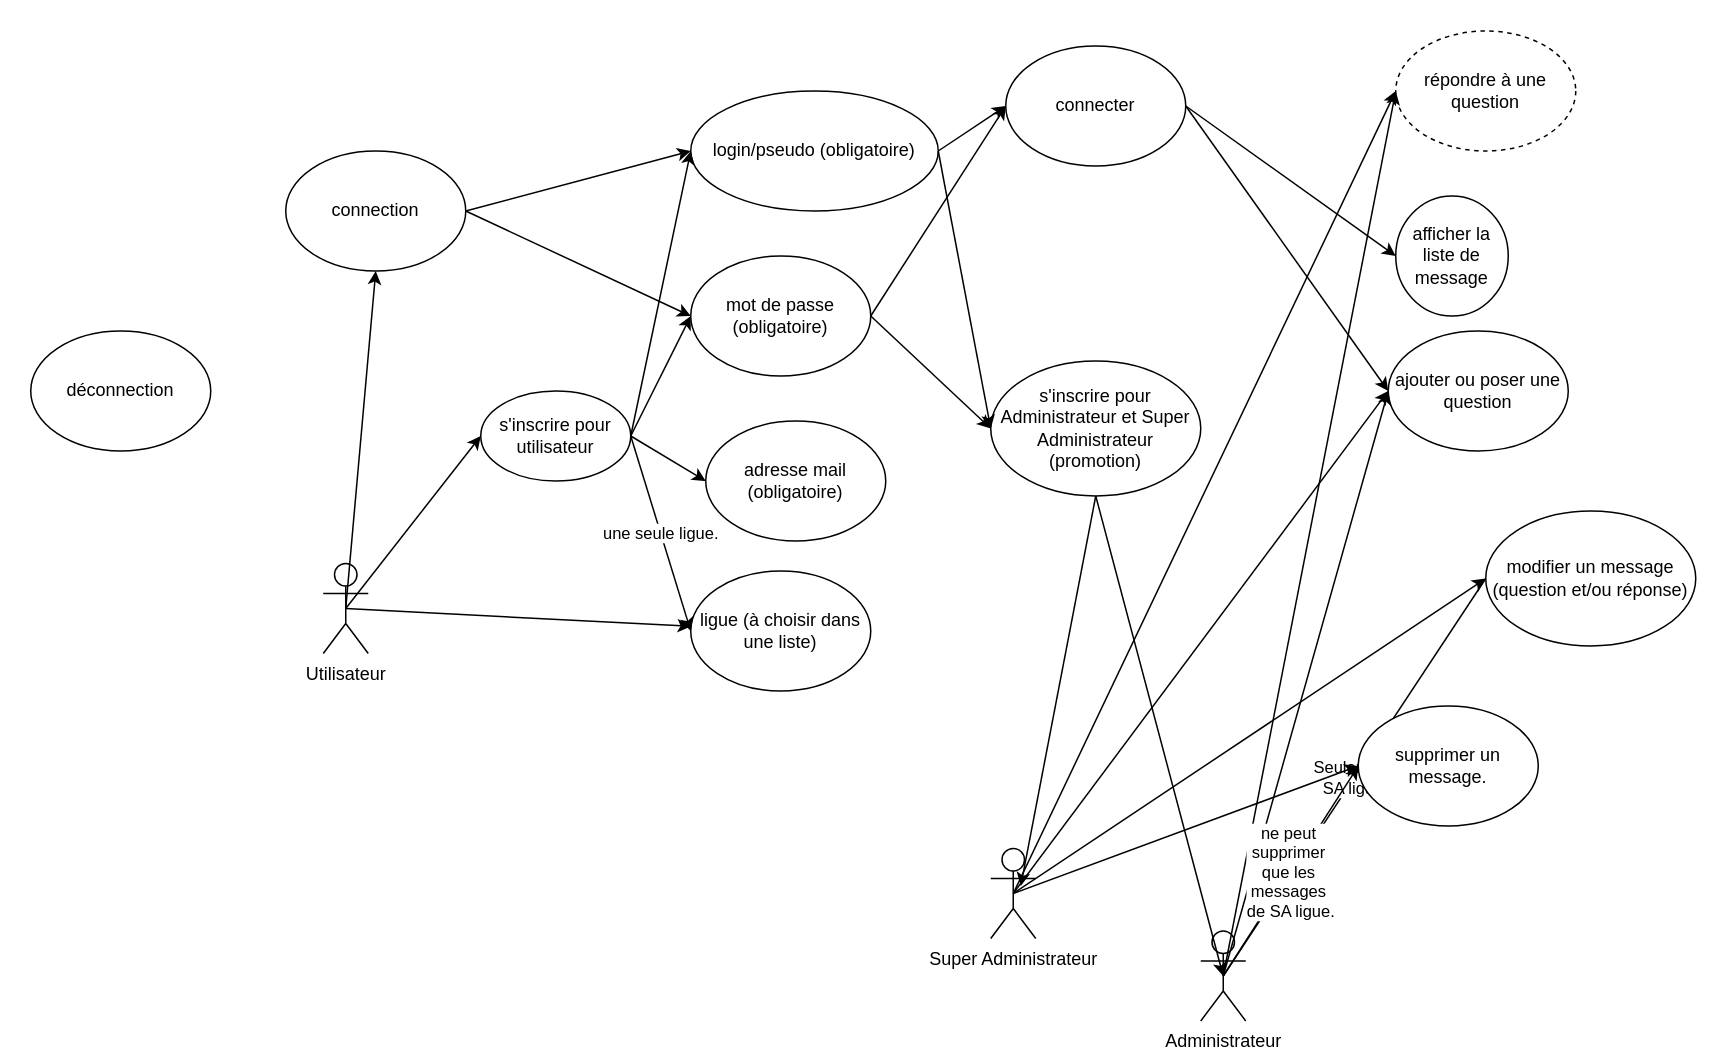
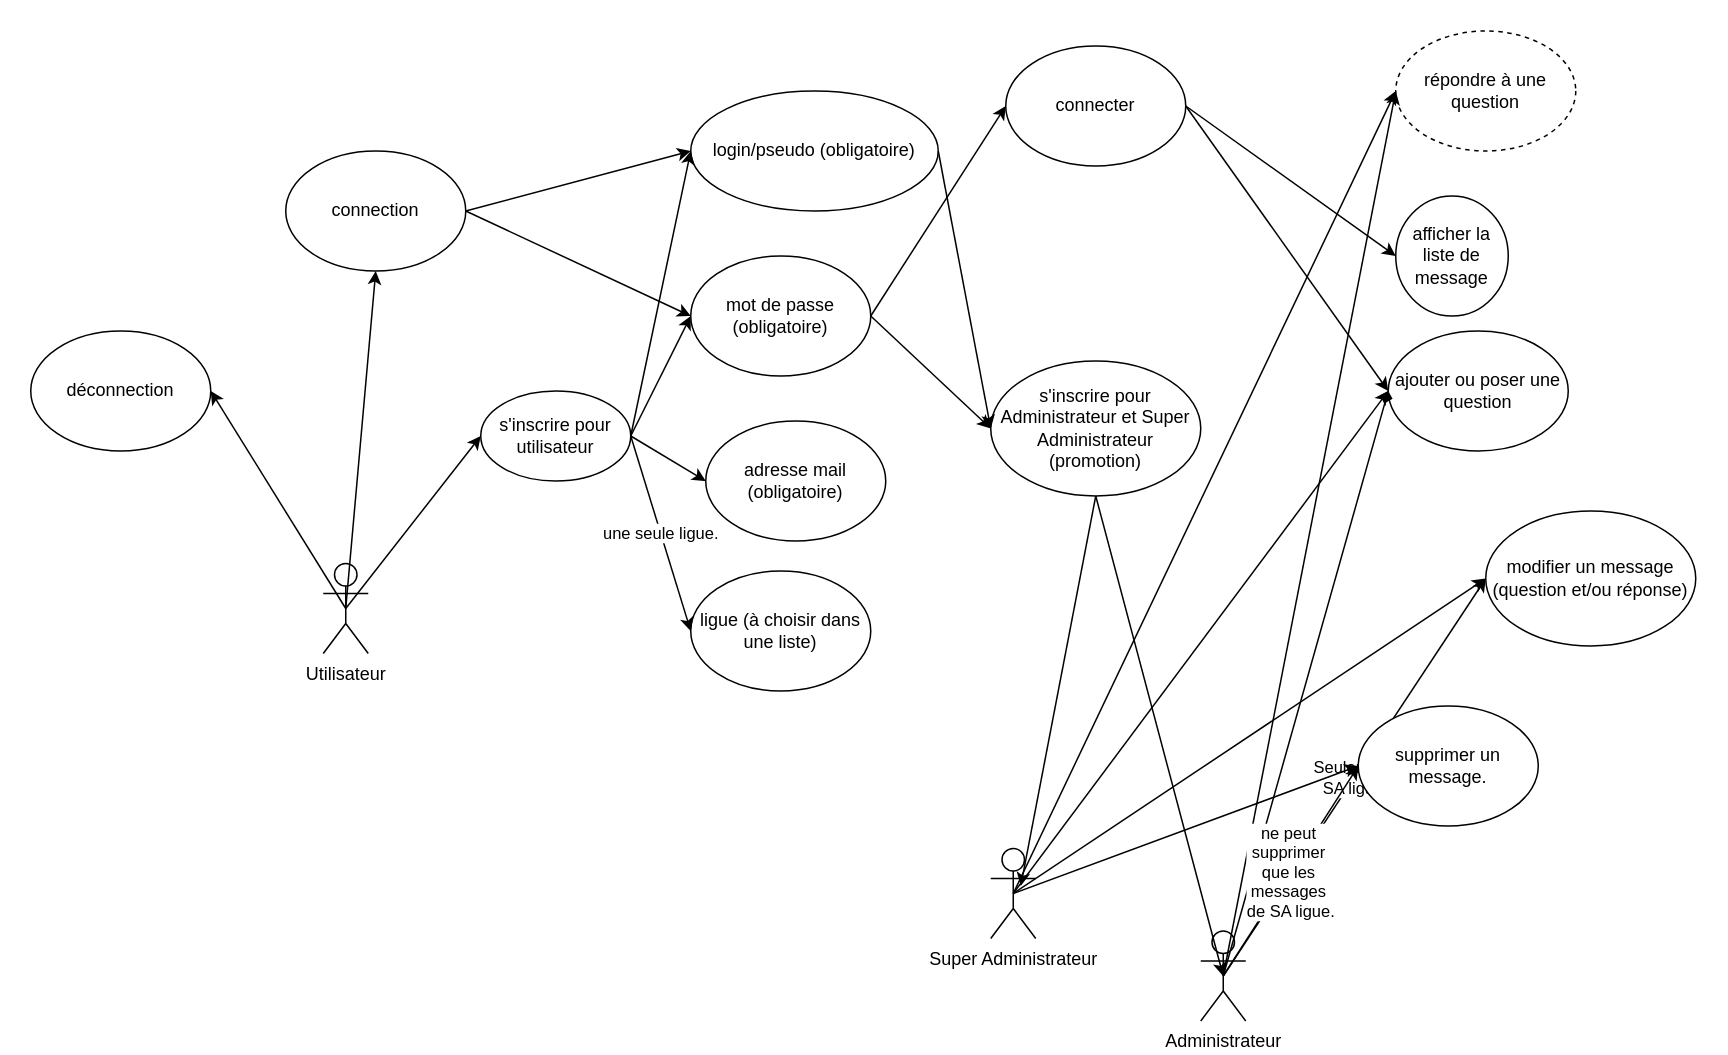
  <mxCell id="0" />
  <mxCell id="1" parent="0" />
  <mxCell id="2" value="Utilisateur" style="shape=umlActor;verticalLabelPosition=bottom;verticalAlign=top;html=1;outlineConnect=0;" vertex="1" parent="1"><mxGeometry x="215" y="375" width="30" height="60" as="geometry" /></mxCell>
  <mxCell id="3" value="s'inscrire pour utilisateur" style="ellipse;whiteSpace=wrap;html=1;" vertex="1" parent="1"><mxGeometry x="320" y="260" width="100" height="60" as="geometry" /></mxCell>
  <mxCell id="4" value="adresse mail (obligatoire)" style="ellipse;whiteSpace=wrap;html=1;" vertex="1" parent="1"><mxGeometry x="470" y="280" width="120" height="80" as="geometry" /></mxCell>
  <mxCell id="5" value="ligue (à choisir dans une liste)" style="ellipse;whiteSpace=wrap;html=1;" vertex="1" parent="1"><mxGeometry x="460" y="380" width="120" height="80" as="geometry" /></mxCell>
  <mxCell id="6" value="mot de passe (obligatoire)" style="ellipse;whiteSpace=wrap;html=1;" vertex="1" parent="1"><mxGeometry x="460" y="170" width="120" height="80" as="geometry" /></mxCell>
  <mxCell id="7" value="login/pseudo (obligatoire)" style="ellipse;whiteSpace=wrap;html=1;" vertex="1" parent="1"><mxGeometry x="460" y="60" width="165" height="80" as="geometry" /></mxCell>
  <mxCell id="8" value="" style="endArrow=classic;html=1;rounded=0;entryX=0;entryY=0.5;entryDx=0;entryDy=0;exitX=0.5;exitY=0.5;exitDx=0;exitDy=0;exitPerimeter=0;" edge="1" parent="1" source="2" target="3"><mxGeometry width="50" height="50" relative="1" as="geometry"><mxPoint x="510" y="300" as="sourcePoint" /><mxPoint x="560" y="250" as="targetPoint" /></mxGeometry></mxCell>
  <mxCell id="9" value="" style="endArrow=classic;html=1;rounded=0;exitX=1;exitY=0.5;exitDx=0;exitDy=0;entryX=0;entryY=0.5;entryDx=0;entryDy=0;" edge="1" parent="1" source="3" target="7"><mxGeometry width="50" height="50" relative="1" as="geometry"><mxPoint x="510" y="300" as="sourcePoint" /><mxPoint x="560" y="250" as="targetPoint" /></mxGeometry></mxCell>
  <mxCell id="10" value="" style="endArrow=classic;html=1;rounded=0;exitX=1;exitY=0.5;exitDx=0;exitDy=0;entryX=0;entryY=0.5;entryDx=0;entryDy=0;" edge="1" parent="1" source="3" target="6"><mxGeometry width="50" height="50" relative="1" as="geometry"><mxPoint x="510" y="300" as="sourcePoint" /><mxPoint x="560" y="250" as="targetPoint" /></mxGeometry></mxCell>
  <mxCell id="11" value="" style="endArrow=classic;html=1;rounded=0;exitX=1;exitY=0.5;exitDx=0;exitDy=0;entryX=0;entryY=0.5;entryDx=0;entryDy=0;" edge="1" parent="1" source="3" target="4"><mxGeometry width="50" height="50" relative="1" as="geometry"><mxPoint x="510" y="300" as="sourcePoint" /><mxPoint x="560" y="250" as="targetPoint" /></mxGeometry></mxCell>
  <mxCell id="12" value="connection" style="ellipse;whiteSpace=wrap;html=1;" vertex="1" parent="1"><mxGeometry x="190" y="100" width="120" height="80" as="geometry" /></mxCell>
  <mxCell id="13" value="" style="endArrow=classic;html=1;rounded=0;exitX=0.5;exitY=0.5;exitDx=0;exitDy=0;exitPerimeter=0;entryX=0.5;entryY=1;entryDx=0;entryDy=0;" edge="1" parent="1" source="2" target="12"><mxGeometry width="50" height="50" relative="1" as="geometry"><mxPoint x="480" y="300" as="sourcePoint" /><mxPoint x="530" y="250" as="targetPoint" /></mxGeometry></mxCell>
  <mxCell id="14" value="" style="endArrow=classic;html=1;rounded=0;exitX=1;exitY=0.5;exitDx=0;exitDy=0;entryX=0;entryY=0.5;entryDx=0;entryDy=0;" edge="1" parent="1" source="12" target="7"><mxGeometry width="50" height="50" relative="1" as="geometry"><mxPoint x="480" y="300" as="sourcePoint" /><mxPoint x="530" y="250" as="targetPoint" /></mxGeometry></mxCell>
  <mxCell id="15" value="" style="endArrow=classic;html=1;rounded=0;exitX=1;exitY=0.5;exitDx=0;exitDy=0;entryX=0;entryY=0.5;entryDx=0;entryDy=0;" edge="1" parent="1" source="12" target="6"><mxGeometry width="50" height="50" relative="1" as="geometry"><mxPoint x="480" y="300" as="sourcePoint" /><mxPoint x="530" y="250" as="targetPoint" /></mxGeometry></mxCell>
  <mxCell id="16" value="connecter" style="ellipse;whiteSpace=wrap;html=1;" vertex="1" parent="1"><mxGeometry x="670" y="30" width="120" height="80" as="geometry" /></mxCell>
- <mxCell id="17" value="" style="endArrow=classic;html=1;rounded=0;exitX=1;exitY=0.5;exitDx=0;exitDy=0;entryX=0;entryY=0.5;entryDx=0;entryDy=0;" edge="1" parent="1" source="7" target="16"><mxGeometry width="50" height="50" relative="1" as="geometry"><mxPoint x="480" y="300" as="sourcePoint" /><mxPoint x="530" y="250" as="targetPoint" /></mxGeometry></mxCell>
  <mxCell id="18" value="" style="endArrow=classic;html=1;rounded=0;exitX=1;exitY=0.5;exitDx=0;exitDy=0;entryX=0;entryY=0.5;entryDx=0;entryDy=0;" edge="1" parent="1" source="6" target="16"><mxGeometry width="50" height="50" relative="1" as="geometry"><mxPoint x="480" y="300" as="sourcePoint" /><mxPoint x="530" y="250" as="targetPoint" /></mxGeometry></mxCell>
  <mxCell id="19" value="déconnection" style="ellipse;whiteSpace=wrap;html=1;" vertex="1" parent="1"><mxGeometry x="20" y="220" width="120" height="80" as="geometry" /></mxCell>
- <mxCell id="20" value="" style="endArrow=classic;html=1;rounded=0;exitX=0.5;exitY=0.5;exitDx=0;exitDy=0;exitPerimeter=0;" edge="1" parent="1" source="2" target="5"><mxGeometry width="50" height="50" relative="1" as="geometry"><mxPoint x="240" y="280" as="sourcePoint" /><mxPoint x="530" y="250" as="targetPoint" /></mxGeometry></mxCell>
+ <mxCell id="20" value="" style="endArrow=classic;html=1;rounded=0;entryX=1;entryY=0.5;entryDx=0;entryDy=0;exitX=0.5;exitY=0.5;exitDx=0;exitDy=0;exitPerimeter=0;" edge="1" parent="1" source="2" target="19"><mxGeometry width="50" height="50" relative="1" as="geometry"><mxPoint x="240" y="280" as="sourcePoint" /><mxPoint x="530" y="250" as="targetPoint" /></mxGeometry></mxCell>
  <mxCell id="21" value="afficher la liste de message" style="ellipse;whiteSpace=wrap;html=1;" vertex="1" parent="1"><mxGeometry x="930" y="130" width="75" height="80" as="geometry" /></mxCell>
  <mxCell id="22" value="" style="endArrow=classic;html=1;rounded=0;exitX=1;exitY=0.5;exitDx=0;exitDy=0;entryX=0;entryY=0.5;entryDx=0;entryDy=0;" edge="1" parent="1" source="16" target="21"><mxGeometry width="50" height="50" relative="1" as="geometry"><mxPoint x="480" y="300" as="sourcePoint" /><mxPoint x="530" y="250" as="targetPoint" /></mxGeometry></mxCell>
  <mxCell id="23" value="ajouter ou poser une question" style="ellipse;whiteSpace=wrap;html=1;" vertex="1" parent="1"><mxGeometry x="925" y="220" width="120" height="80" as="geometry" /></mxCell>
  <mxCell id="24" value="" style="endArrow=classic;html=1;rounded=0;exitX=1;exitY=0.5;exitDx=0;exitDy=0;entryX=0;entryY=0.5;entryDx=0;entryDy=0;" edge="1" parent="1" source="16" target="23"><mxGeometry width="50" height="50" relative="1" as="geometry"><mxPoint x="480" y="300" as="sourcePoint" /><mxPoint x="530" y="250" as="targetPoint" /></mxGeometry></mxCell>
  <mxCell id="25" value="Administrateur" style="shape=umlActor;verticalLabelPosition=bottom;verticalAlign=top;html=1;outlineConnect=0;" vertex="1" parent="1"><mxGeometry x="800" y="620" width="30" height="60" as="geometry" /></mxCell>
  <mxCell id="26" value="Super Administrateur" style="shape=umlActor;verticalLabelPosition=bottom;verticalAlign=top;html=1;outlineConnect=0;" vertex="1" parent="1"><mxGeometry x="660" y="565" width="30" height="60" as="geometry" /></mxCell>
  <mxCell id="27" value="répondre à une question" style="ellipse;whiteSpace=wrap;html=1;dashed=1;" vertex="1" parent="1"><mxGeometry x="930" y="20" width="120" height="80" as="geometry" /></mxCell>
  <mxCell id="28" value="modifier un message (question et/ou réponse)" style="ellipse;whiteSpace=wrap;html=1;" vertex="1" parent="1"><mxGeometry x="990" y="340" width="140" height="90" as="geometry" /></mxCell>
  <mxCell id="29" value="" style="endArrow=classic;html=1;rounded=0;exitX=0.5;exitY=0.5;exitDx=0;exitDy=0;exitPerimeter=0;entryX=0;entryY=0.5;entryDx=0;entryDy=0;" edge="1" parent="1" source="26" target="27"><mxGeometry width="50" height="50" relative="1" as="geometry"><mxPoint x="690" y="210" as="sourcePoint" /><mxPoint x="740" y="160" as="targetPoint" /></mxGeometry></mxCell>
  <mxCell id="30" value="" style="endArrow=classic;html=1;rounded=0;exitX=0.5;exitY=0.5;exitDx=0;exitDy=0;exitPerimeter=0;entryX=0;entryY=0.5;entryDx=0;entryDy=0;" edge="1" parent="1" source="26" target="23"><mxGeometry width="50" height="50" relative="1" as="geometry"><mxPoint x="690" y="210" as="sourcePoint" /><mxPoint x="740" y="160" as="targetPoint" /></mxGeometry></mxCell>
  <mxCell id="31" value="" style="endArrow=classic;html=1;rounded=0;exitX=0.5;exitY=0.5;exitDx=0;exitDy=0;exitPerimeter=0;entryX=0;entryY=0.5;entryDx=0;entryDy=0;" edge="1" parent="1" source="25" target="27"><mxGeometry width="50" height="50" relative="1" as="geometry"><mxPoint x="690" y="210" as="sourcePoint" /><mxPoint x="740" y="160" as="targetPoint" /></mxGeometry></mxCell>
- <mxCell id="32" value="" style="endArrow=classic;html=1;rounded=0;exitX=0.5;exitY=0.5;exitDx=0;exitDy=0;exitPerimeter=0;entryX=0;entryY=0.5;entryDx=0;entryDy=0;" edge="1" parent="1" source="25" target="23"><mxGeometry width="50" height="50" relative="1" as="geometry"><mxPoint x="690" y="210" as="sourcePoint" /><mxPoint x="740" y="160" as="targetPoint" /></mxGeometry></mxCell>
- <mxCell id="33" value="" style="endArrow=none;html=1;rounded=0;exitX=0.5;exitY=0.5;exitDx=0;exitDy=0;exitPerimeter=0;entryX=0;entryY=0.5;entryDx=0;entryDy=0;" edge="1" parent="1" source="25" target="28"><mxGeometry relative="1" as="geometry"><mxPoint x="660" y="190" as="sourcePoint" /><mxPoint x="760" y="190" as="targetPoint" /></mxGeometry></mxCell>
+ <mxCell id="32" value="" style="endArrow=diamond;html=1;rounded=0;exitX=0.5;exitY=0.5;exitDx=0;exitDy=0;exitPerimeter=0;entryX=0;entryY=0.5;entryDx=0;entryDy=0;" edge="1" parent="1" source="25" target="23"><mxGeometry width="50" height="50" relative="1" as="geometry"><mxPoint x="690" y="210" as="sourcePoint" /><mxPoint x="740" y="160" as="targetPoint" /></mxGeometry></mxCell>
+ <mxCell id="33" value="" style="endArrow=classic;html=1;rounded=0;exitX=0.5;exitY=0.5;exitDx=0;exitDy=0;exitPerimeter=0;entryX=0;entryY=0.5;entryDx=0;entryDy=0;" edge="1" parent="1" source="25" target="28"><mxGeometry relative="1" as="geometry"><mxPoint x="660" y="190" as="sourcePoint" /><mxPoint x="760" y="190" as="targetPoint" /></mxGeometry></mxCell>
  <mxCell id="34" value="&lt;div&gt;Seulement&amp;nbsp;&lt;/div&gt;&lt;div&gt;SA ligue.&lt;/div&gt;" style="edgeLabel;resizable=0;html=1;;align=center;verticalAlign=middle;" connectable="0" vertex="1" parent="33"><mxGeometry relative="1" as="geometry" /></mxCell>
  <mxCell id="35" value="" style="endArrow=classic;html=1;rounded=0;exitX=0.5;exitY=0.5;exitDx=0;exitDy=0;exitPerimeter=0;entryX=0;entryY=0.5;entryDx=0;entryDy=0;" edge="1" parent="1" source="26" target="28"><mxGeometry width="50" height="50" relative="1" as="geometry"><mxPoint x="690" y="210" as="sourcePoint" /><mxPoint x="740" y="160" as="targetPoint" /></mxGeometry></mxCell>
  <mxCell id="36" value="supprimer un message." style="ellipse;whiteSpace=wrap;html=1;" vertex="1" parent="1"><mxGeometry x="905" y="470" width="120" height="80" as="geometry" /></mxCell>
  <mxCell id="37" value="" style="endArrow=classic;html=1;rounded=0;exitX=0.5;exitY=0.5;exitDx=0;exitDy=0;exitPerimeter=0;entryX=0;entryY=0.5;entryDx=0;entryDy=0;" edge="1" parent="1" source="26" target="36"><mxGeometry width="50" height="50" relative="1" as="geometry"><mxPoint x="870" y="50" as="sourcePoint" /><mxPoint x="920" y="0" as="targetPoint" /></mxGeometry></mxCell>
  <mxCell id="38" value="" style="endArrow=classic;html=1;rounded=0;exitX=0.5;exitY=0.5;exitDx=0;exitDy=0;exitPerimeter=0;entryX=0;entryY=0.5;entryDx=0;entryDy=0;" edge="1" parent="1" source="25" target="36"><mxGeometry relative="1" as="geometry"><mxPoint x="840" y="20" as="sourcePoint" /><mxPoint x="940" y="20" as="targetPoint" /></mxGeometry></mxCell>
  <mxCell id="39" value="&lt;div&gt;ne peut&amp;nbsp;&lt;/div&gt;&lt;div&gt;supprimer&amp;nbsp;&lt;/div&gt;&lt;div&gt;que les&amp;nbsp;&lt;/div&gt;&lt;div&gt;messages&amp;nbsp;&lt;/div&gt;&lt;div&gt;de SA ligue.&lt;/div&gt;" style="edgeLabel;resizable=0;html=1;;align=center;verticalAlign=middle;" connectable="0" vertex="1" parent="38"><mxGeometry relative="1" as="geometry" /></mxCell>
  <mxCell id="40" value="" style="endArrow=classic;html=1;rounded=0;exitX=1;exitY=0.5;exitDx=0;exitDy=0;entryX=0;entryY=0.5;entryDx=0;entryDy=0;" edge="1" parent="1" source="3" target="5"><mxGeometry relative="1" as="geometry"><mxPoint x="590" y="250" as="sourcePoint" /><mxPoint x="690" y="250" as="targetPoint" /></mxGeometry></mxCell>
  <mxCell id="41" value="une seule ligue." style="edgeLabel;resizable=0;html=1;;align=center;verticalAlign=middle;" connectable="0" vertex="1" parent="40"><mxGeometry relative="1" as="geometry" /></mxCell>
  <mxCell id="42" value="&lt;div&gt;s'inscrire pour Administrateur et Super Administrateur &lt;br&gt;&lt;/div&gt;&lt;div&gt;(promotion)&lt;br&gt;&lt;/div&gt;" style="ellipse;whiteSpace=wrap;html=1;" vertex="1" parent="1"><mxGeometry x="660" y="240" width="140" height="90" as="geometry" /></mxCell>
  <mxCell id="43" value="" style="endArrow=classic;html=1;rounded=0;exitX=1;exitY=0.5;exitDx=0;exitDy=0;entryX=0;entryY=0.5;entryDx=0;entryDy=0;" edge="1" parent="1" source="7" target="42"><mxGeometry width="50" height="50" relative="1" as="geometry"><mxPoint x="720" y="320" as="sourcePoint" /><mxPoint x="770" y="270" as="targetPoint" /></mxGeometry></mxCell>
  <mxCell id="44" value="" style="endArrow=classic;html=1;rounded=0;exitX=1;exitY=0.5;exitDx=0;exitDy=0;entryX=0;entryY=0.5;entryDx=0;entryDy=0;" edge="1" parent="1" source="6" target="42"><mxGeometry width="50" height="50" relative="1" as="geometry"><mxPoint x="720" y="320" as="sourcePoint" /><mxPoint x="770" y="270" as="targetPoint" /></mxGeometry></mxCell>
  <mxCell id="45" value="" style="endArrow=classic;html=1;rounded=0;exitX=0.5;exitY=1;exitDx=0;exitDy=0;entryX=0.5;entryY=0.5;entryDx=0;entryDy=0;entryPerimeter=0;" edge="1" parent="1" source="42" target="25"><mxGeometry width="50" height="50" relative="1" as="geometry"><mxPoint x="720" y="370" as="sourcePoint" /><mxPoint x="770" y="320" as="targetPoint" /></mxGeometry></mxCell>
  <mxCell id="46" value="" style="endArrow=classic;html=1;rounded=0;exitX=0.5;exitY=1;exitDx=0;exitDy=0;" edge="1" parent="1" source="42"><mxGeometry width="50" height="50" relative="1" as="geometry"><mxPoint x="720" y="370" as="sourcePoint" /><mxPoint x="680" y="590" as="targetPoint" /></mxGeometry></mxCell>
